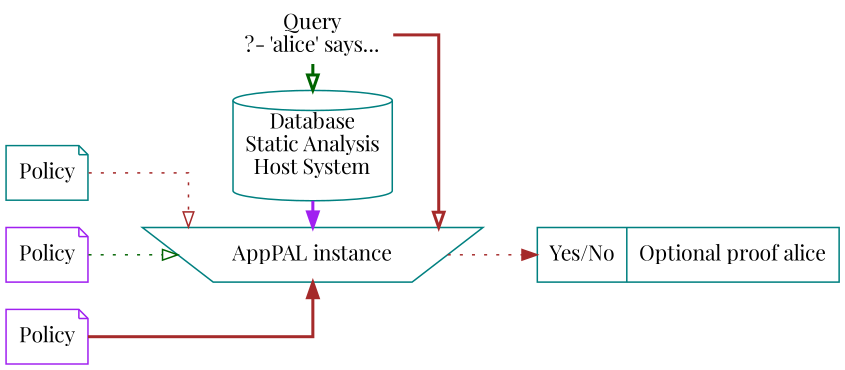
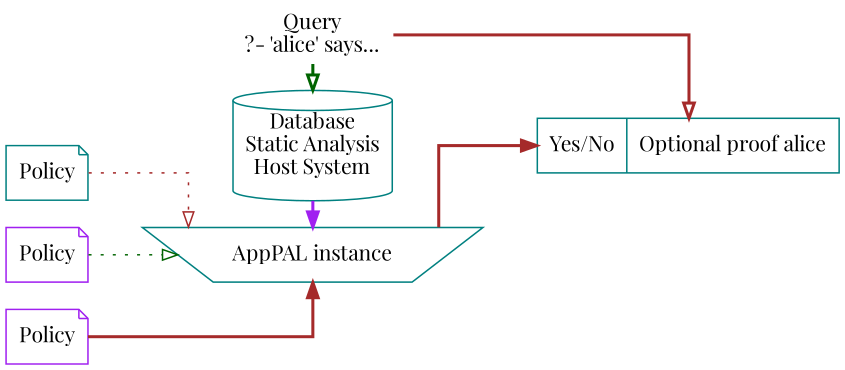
  digraph {
    compound=true
    fontname="Playfair Display"
    rankdir=LR
    splines=ortho
    node [color=teal fontname="Playfair Display" shape=note]
    edge [arrowhead=onormal color=brown fontname="Playfair Display" style=bold]
    n1 [label=Policy]
    n2 [color=purple label=Policy]
    n3 [color=purple label=Policy]
    n4 [label="Query\n?- 'alice' says..." shape=plaintext]
    n5 [label="AppPAL instance" shape=invtrapezium]
    n6 [label="Database\nStatic Analysis\nHost System" shape=cylinder]
    n7 [label="{ Yes/No | Optional proof alice }" shape=record]
    subgraph sub_1 {
      rank=same
      n1
      n2
      n3
    }
    subgraph sub_2 {
      rank=same
      n4
      n5
      n6
    }
    subgraph sub_3 {
      rank=same
      n7
    }
    n1 -> n5 [style=dotted]
    n2 -> n5 [color=darkgreen style=dotted]
    n3 -> n5 [arrowhead=normal]
-   n4 -> n5
+   n4 -> n7
    n4 -> n6 [color=darkgreen]
-   n5 -> n7 [arrowhead=normal style=dotted]
+   n5 -> n7 [arrowhead=normal]
    n6 -> n5 [arrowhead=normal color=purple]
  }
